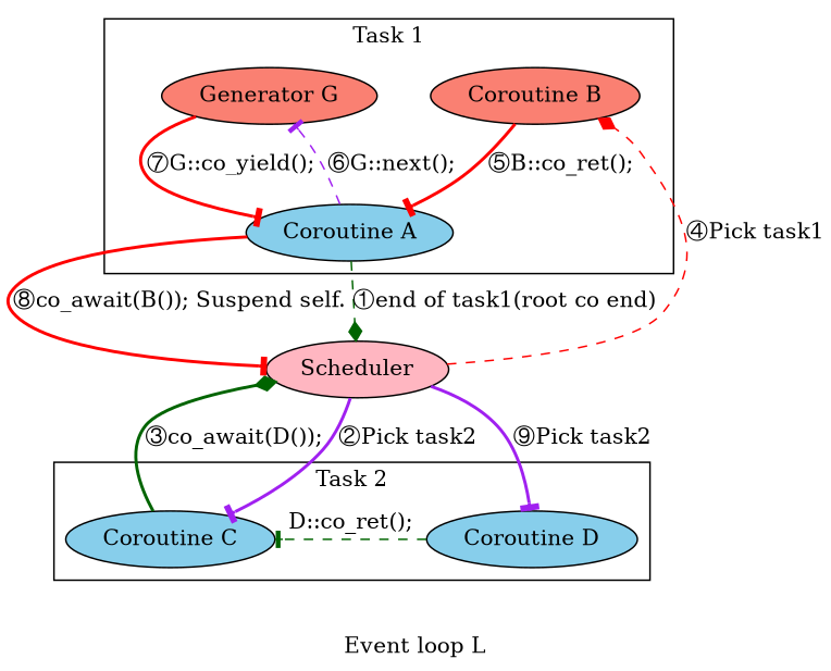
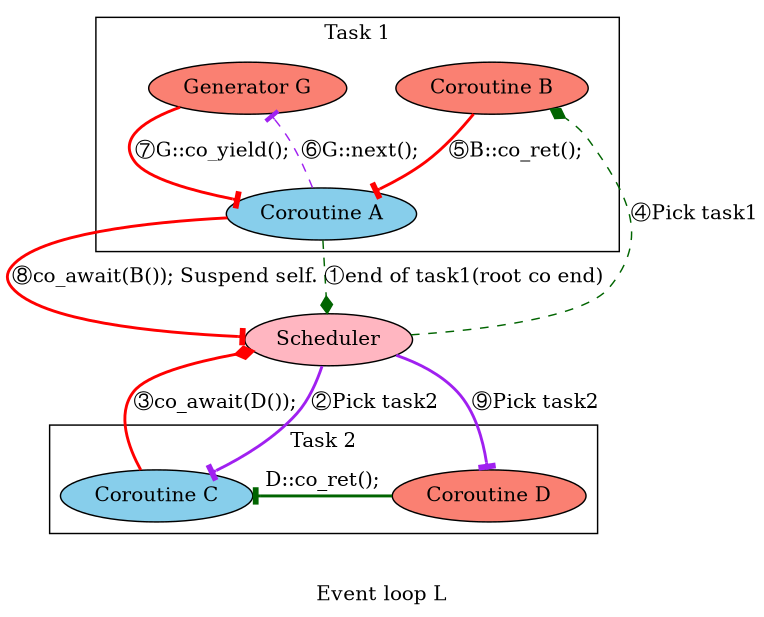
  digraph {
    compound=true
    label="Event loop L"
    node [fillcolor=salmon style=filled]
    edge [arrowhead=tee color=darkgreen style=bold]
    n1 [label="Coroutine B"]
    n2 [label="Generator G"]
    n3 [fillcolor=skyblue label="Coroutine A"]
    n4 [fillcolor=skyblue label="Coroutine C"]
-   n5 [fillcolor=skyblue label="Coroutine D"]
+   n5 [label="Coroutine D"]
    n6 [fillcolor=lightpink label=Scheduler]
    subgraph cluster_1 {
      concentrate=true
      label="Task 1"
      n3
      subgraph sub_2 {
        concentrate=true
        label="Task 1"
        rank=same
        n1
        n2
      }
    }
    subgraph cluster_3 {
      label="Task 2"
      subgraph sub_4 {
        label="Task 2"
        rank=same
        n4
        n5
      }
    }
    n1 -> n3 [color=red label="⑤B::co_ret();"]
    n2 -> n3 [color=red label="⑦G::co_yield();"]
    n3 -> n2 [color=purple label="⑥G::next();" style=dashed]
    n3 -> n6 [arrowhead=diamond label="①end of task1(root co end)" style=dashed]
    n3 -> n6 [color=red label="⑧co_await(B()); Suspend self."]
-   n4 -> n6 [arrowhead=diamond label="③co_await(D());"]
-   n5 -> n4 [label="D::co_ret();" style=dashed]
-   n6 -> n1 [arrowhead=diamond color=red label="④Pick task1" style=dashed]
+   n4 -> n6 [arrowhead=diamond color=red label="③co_await(D());"]
+   n5 -> n4 [label="D::co_ret();"]
+   n6 -> n1 [arrowhead=diamond label="④Pick task1" style=dashed]
    n6 -> n4 [color=purple label="②Pick task2"]
    n6 -> n5 [color=purple label="⑨Pick task2"]
  }
